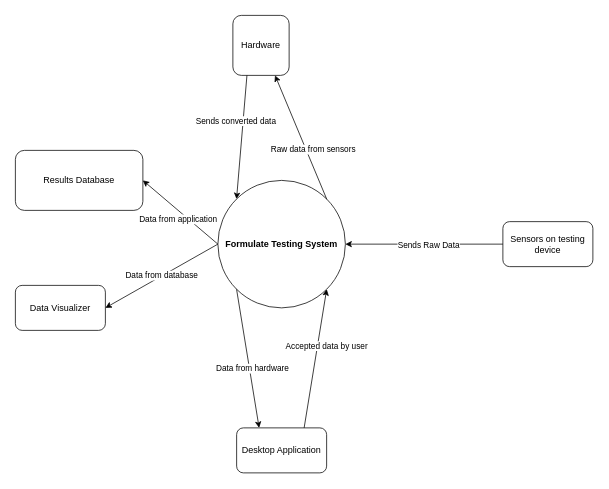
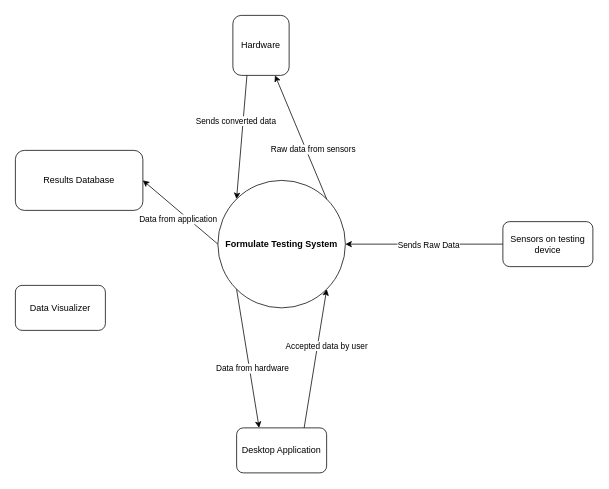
  <mxCell id="0" />
  <mxCell id="1" parent="0" />
  <mxCell id="2" value="&lt;b&gt;Formulate Testing System&lt;/b&gt;" style="ellipse;whiteSpace=wrap;html=1;aspect=fixed;" parent="1" vertex="1"><mxGeometry x="290" y="240" width="170" height="170" as="geometry" /></mxCell>
  <mxCell id="3" value="Hardware" style="rounded=1;whiteSpace=wrap;html=1;" parent="1" vertex="1"><mxGeometry x="310" y="20" width="75" height="80" as="geometry" /></mxCell>
  <mxCell id="4" value="" style="endArrow=classic;html=1;rounded=0;exitX=0.25;exitY=1;exitDx=0;exitDy=0;entryX=0;entryY=0;entryDx=0;entryDy=0;" parent="1" source="3" target="2" edge="1"><mxGeometry width="50" height="50" relative="1" as="geometry"><mxPoint x="370" y="270" as="sourcePoint" /><mxPoint x="320" y="260" as="targetPoint" /></mxGeometry></mxCell>
  <mxCell id="5" value="Sends converted data" style="edgeLabel;html=1;align=center;verticalAlign=middle;resizable=0;points=[];" parent="4" vertex="1" connectable="0"><mxGeometry x="-0.128" y="-1" relative="1" as="geometry"><mxPoint x="-8" y="-11" as="offset" /></mxGeometry></mxCell>
  <mxCell id="6" value="Sensors on testing device" style="rounded=1;whiteSpace=wrap;html=1;" parent="1" vertex="1"><mxGeometry x="670" y="295" width="120" height="60" as="geometry" /></mxCell>
  <mxCell id="7" value="" style="endArrow=classic;html=1;rounded=0;entryX=1;entryY=0.5;entryDx=0;entryDy=0;exitX=0;exitY=0.5;exitDx=0;exitDy=0;" parent="1" source="6" target="2" edge="1"><mxGeometry width="50" height="50" relative="1" as="geometry"><mxPoint x="370" y="270" as="sourcePoint" /><mxPoint x="420" y="220" as="targetPoint" /></mxGeometry></mxCell>
  <mxCell id="8" value="Sends Raw Data" style="edgeLabel;html=1;align=center;verticalAlign=middle;resizable=0;points=[];" parent="7" vertex="1" connectable="0"><mxGeometry x="0.205" y="1" relative="1" as="geometry"><mxPoint x="27" y="-1" as="offset" /></mxGeometry></mxCell>
  <mxCell id="9" value="" style="endArrow=classic;html=1;rounded=0;entryX=0.75;entryY=1;entryDx=0;entryDy=0;exitX=1;exitY=0;exitDx=0;exitDy=0;" parent="1" source="2" target="3" edge="1"><mxGeometry width="50" height="50" relative="1" as="geometry"><mxPoint x="370" y="270" as="sourcePoint" /><mxPoint x="420" y="220" as="targetPoint" /></mxGeometry></mxCell>
  <mxCell id="10" value="Raw data from sensors" style="edgeLabel;html=1;align=center;verticalAlign=middle;resizable=0;points=[];" parent="9" vertex="1" connectable="0"><mxGeometry x="-0.237" y="1" relative="1" as="geometry"><mxPoint x="9" y="-4" as="offset" /></mxGeometry></mxCell>
  <mxCell id="11" value="Desktop Application" style="rounded=1;whiteSpace=wrap;html=1;" parent="1" vertex="1"><mxGeometry x="315" y="570" width="120" height="60" as="geometry" /></mxCell>
  <mxCell id="12" value="" style="endArrow=classic;html=1;rounded=0;entryX=0.25;entryY=0;entryDx=0;entryDy=0;exitX=0;exitY=1;exitDx=0;exitDy=0;" parent="1" source="2" target="11" edge="1"><mxGeometry width="50" height="50" relative="1" as="geometry"><mxPoint x="420" y="490" as="sourcePoint" /><mxPoint x="470" y="440" as="targetPoint" /></mxGeometry></mxCell>
  <mxCell id="13" value="Data from hardware" style="edgeLabel;html=1;align=center;verticalAlign=middle;resizable=0;points=[];" parent="12" vertex="1" connectable="0"><mxGeometry x="-0.236" y="1" relative="1" as="geometry"><mxPoint x="8" y="34" as="offset" /></mxGeometry></mxCell>
  <mxCell id="14" value="" style="endArrow=classic;html=1;rounded=0;exitX=0.75;exitY=0;exitDx=0;exitDy=0;entryX=1;entryY=1;entryDx=0;entryDy=0;" parent="1" source="11" target="2" edge="1"><mxGeometry width="50" height="50" relative="1" as="geometry"><mxPoint x="600" y="450" as="sourcePoint" /><mxPoint x="650" y="400" as="targetPoint" /></mxGeometry></mxCell>
  <mxCell id="15" value="Accepted data by user" style="edgeLabel;html=1;align=center;verticalAlign=middle;resizable=0;points=[];" parent="14" vertex="1" connectable="0"><mxGeometry x="0.16" relative="1" as="geometry"><mxPoint x="12" y="-2" as="offset" /></mxGeometry></mxCell>
  <mxCell id="16" value="Results Database" style="rounded=1;whiteSpace=wrap;html=1;" parent="1" vertex="1"><mxGeometry x="20" y="200" width="170" height="80" as="geometry" /></mxCell>
  <mxCell id="17" value="" style="endArrow=classic;html=1;rounded=0;exitX=0;exitY=0.5;exitDx=0;exitDy=0;entryX=1;entryY=0.5;entryDx=0;entryDy=0;" parent="1" source="2" target="16" edge="1"><mxGeometry width="50" height="50" relative="1" as="geometry"><mxPoint x="210" y="450" as="sourcePoint" /><mxPoint x="270" y="480" as="targetPoint" /></mxGeometry></mxCell>
  <mxCell id="18" value="Data from application" style="edgeLabel;html=1;align=center;verticalAlign=middle;resizable=0;points=[];" parent="17" vertex="1" connectable="0"><mxGeometry x="-0.208" y="1" relative="1" as="geometry"><mxPoint x="-13" y="-1" as="offset" /></mxGeometry></mxCell>
  <mxCell id="19" value="Data Visualizer" style="rounded=1;whiteSpace=wrap;html=1;" vertex="1" parent="1"><mxGeometry x="20" y="380" width="120" height="60" as="geometry" /></mxCell>
- <mxCell id="20" value="Data from database" style="endArrow=classic;html=1;rounded=0;entryX=1;entryY=0.5;entryDx=0;entryDy=0;exitX=0;exitY=0.5;exitDx=0;exitDy=0;" edge="1" parent="1" source="2" target="19"><mxGeometry width="50" height="50" relative="1" as="geometry"><mxPoint x="220" y="405" as="sourcePoint" /><mxPoint x="270" y="355" as="targetPoint" /></mxGeometry></mxCell>
